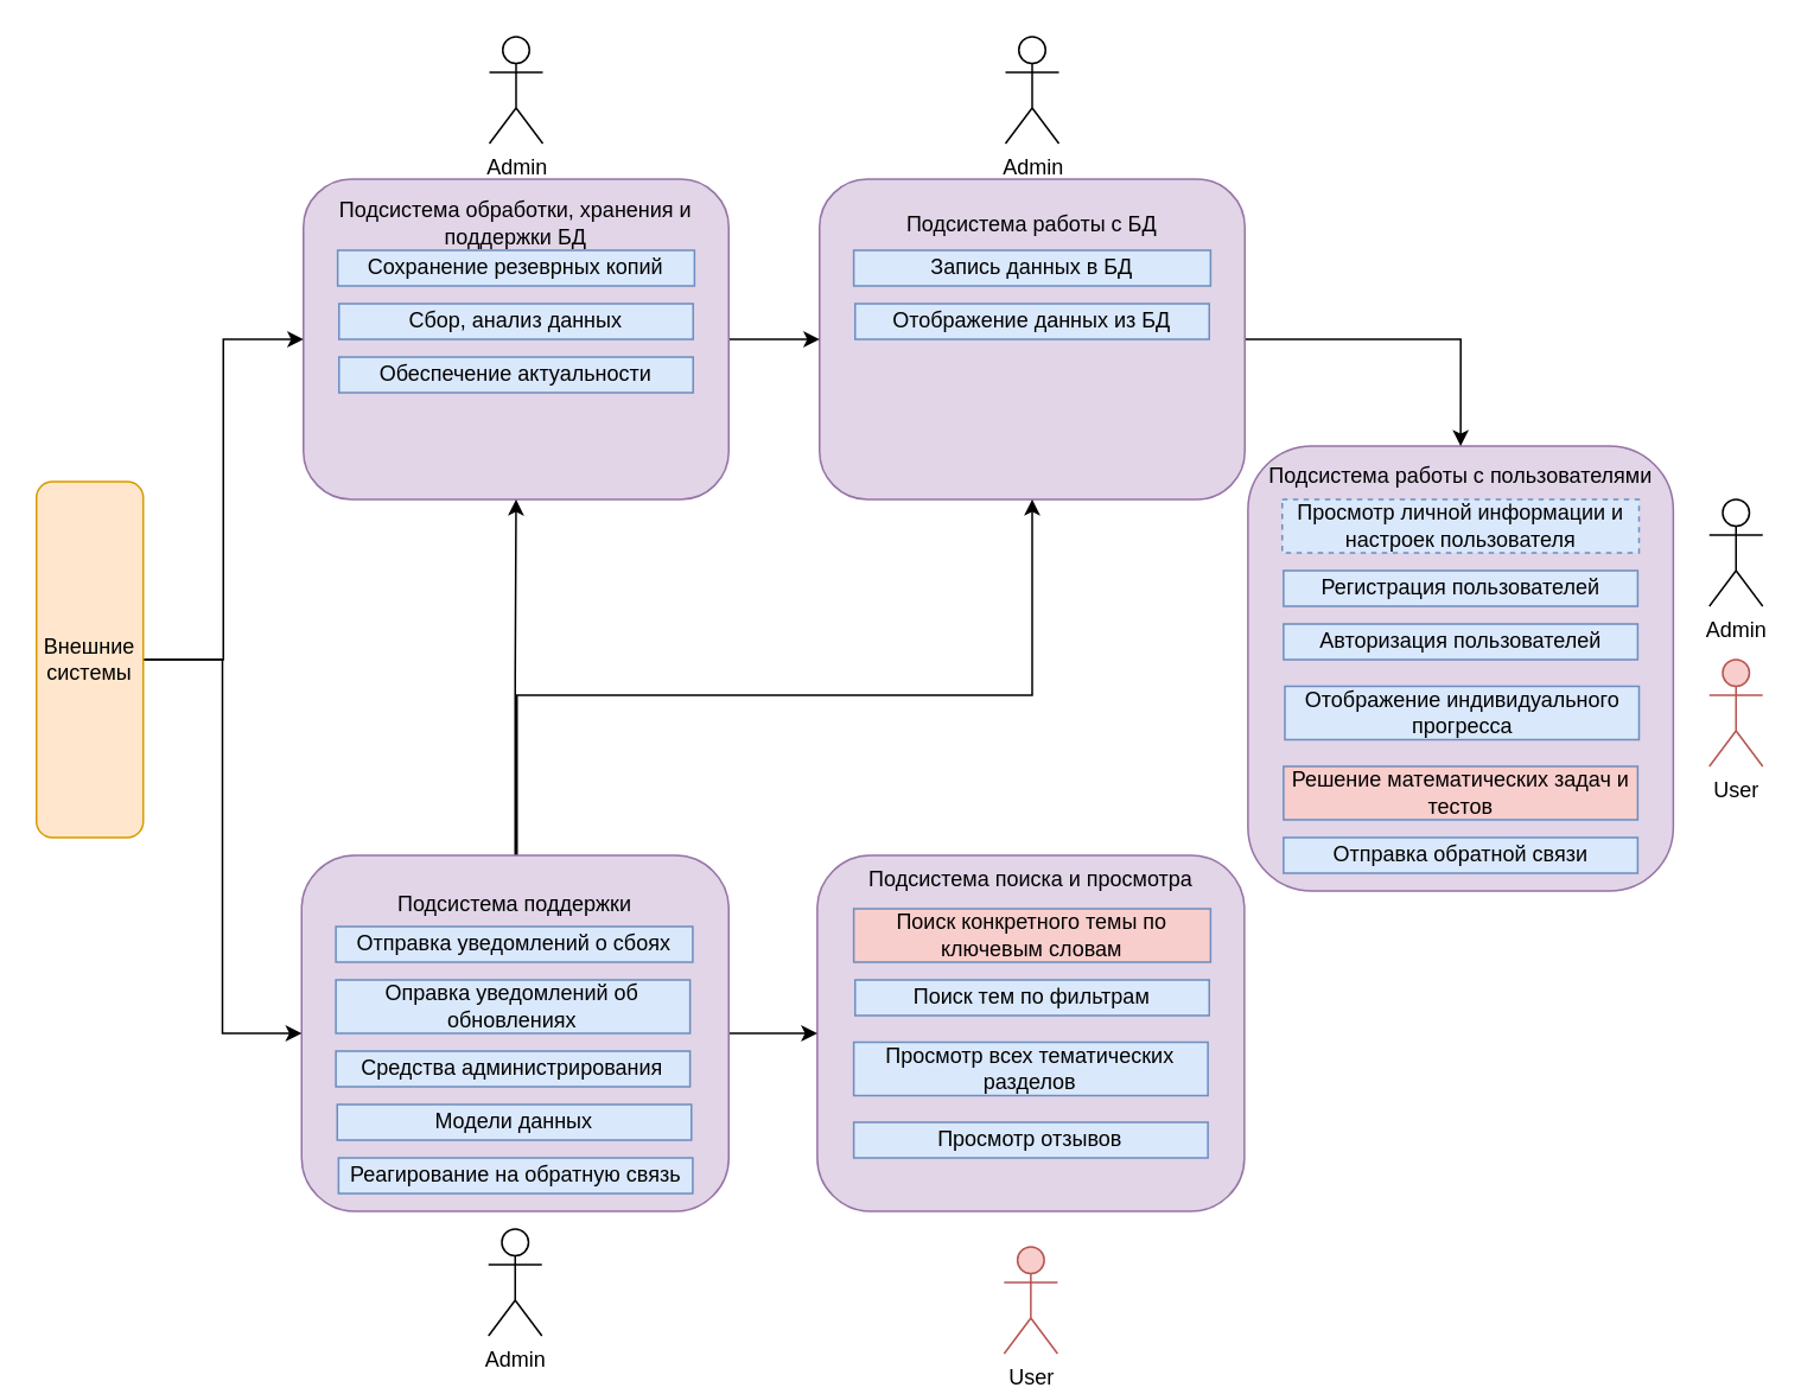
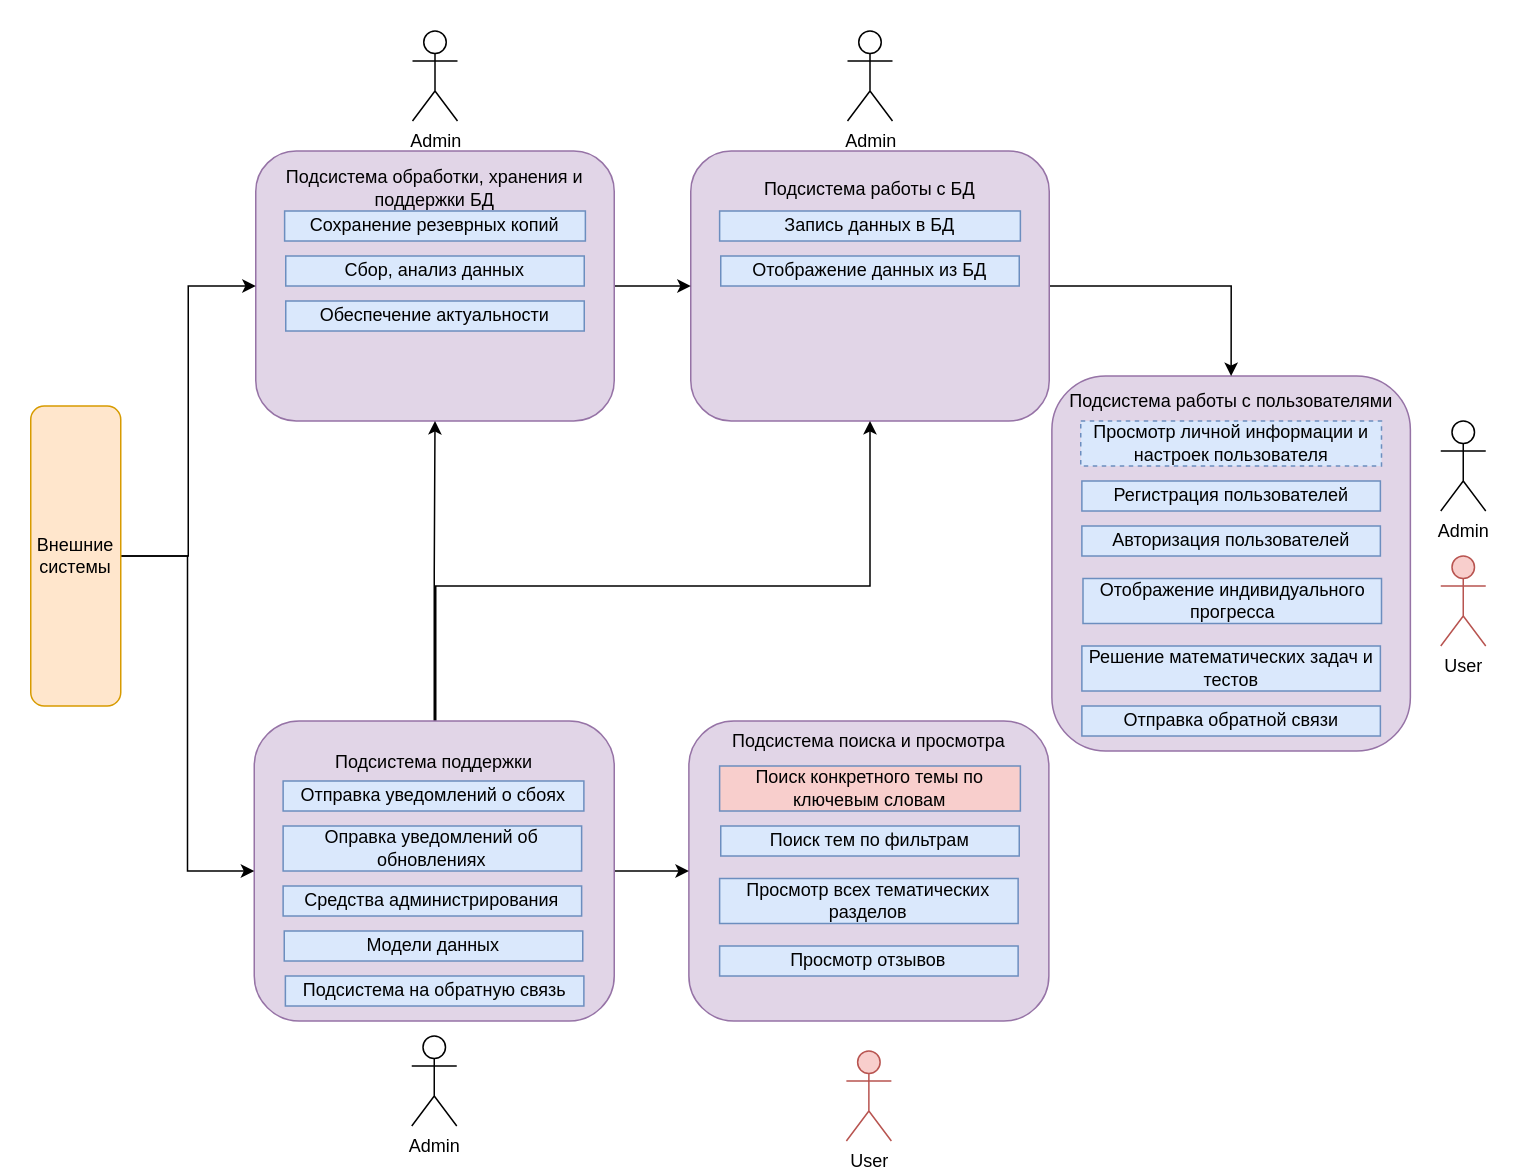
  <mxCell id="0" />
  <mxCell id="1" parent="0" />
  <mxCell id="2" value="Admin" style="shape=umlActor;verticalLabelPosition=bottom;verticalAlign=top;html=1;outlineConnect=0;" parent="1" vertex="1"><mxGeometry x="564.5" y="20" width="30" height="60" as="geometry" /></mxCell>
  <mxCell id="3" value="Подсистема работы с пользователями&lt;div&gt;&lt;br&gt;&lt;/div&gt;&lt;div&gt;&lt;br&gt;&lt;div&gt;&lt;br&gt;&lt;br&gt;&lt;br&gt;&lt;br&gt;&lt;br&gt;&lt;br&gt;&lt;br&gt;&lt;br&gt;&lt;br&gt;&lt;div&gt;&lt;br&gt;&lt;/div&gt;&lt;/div&gt;&lt;/div&gt;&lt;div&gt;&lt;br&gt;&lt;/div&gt;&lt;div&gt;&lt;br&gt;&lt;/div&gt;&lt;div&gt;&lt;br&gt;&lt;/div&gt;" style="rounded=1;whiteSpace=wrap;html=1;fillColor=#e1d5e7;strokeColor=#9673a6;" parent="1" vertex="1"><mxGeometry x="700.75" y="250" width="239" height="250" as="geometry" /></mxCell>
  <mxCell id="4" value="Просмотр личной информации и настроек пользователя" style="rounded=0;whiteSpace=wrap;html=1;fillColor=#dae8fc;strokeColor=#6c8ebf;dashed=1;" parent="1" vertex="1"><mxGeometry x="720" y="280" width="200.5" height="30" as="geometry" /></mxCell>
  <mxCell id="5" value="Регистрация пользователей" style="rounded=0;whiteSpace=wrap;html=1;fillColor=#dae8fc;strokeColor=#6c8ebf;" parent="1" vertex="1"><mxGeometry x="720.75" y="320" width="199" height="20" as="geometry" /></mxCell>
  <mxCell id="6" value="Авторизация пользователей" style="rounded=0;whiteSpace=wrap;html=1;fillColor=#dae8fc;strokeColor=#6c8ebf;" parent="1" vertex="1"><mxGeometry x="720.75" y="350" width="199" height="20" as="geometry" /></mxCell>
  <mxCell id="7" value="Отображение индивидуального прогресса" style="rounded=0;whiteSpace=wrap;html=1;fillColor=#dae8fc;strokeColor=#6c8ebf;" parent="1" vertex="1"><mxGeometry x="721.5" y="385" width="199" height="30" as="geometry" /></mxCell>
  <mxCell id="8" value="Admin" style="shape=umlActor;verticalLabelPosition=bottom;verticalAlign=top;html=1;outlineConnect=0;" parent="1" vertex="1"><mxGeometry x="960" y="280" width="30" height="60" as="geometry" /></mxCell>
  <mxCell id="9" value="User" style="shape=umlActor;verticalLabelPosition=bottom;verticalAlign=top;html=1;outlineConnect=0;fillColor=#f8cecc;strokeColor=#b85450;" parent="1" vertex="1"><mxGeometry x="960" y="370" width="30" height="60" as="geometry" /></mxCell>
  <mxCell id="10" value="Подсистема поиска и просмотра&lt;div&gt;&lt;br&gt;&lt;br&gt;&lt;br&gt;&lt;br&gt;&lt;br&gt;&lt;br&gt;&lt;br&gt;&lt;br&gt;&lt;br&gt;&lt;div&gt;&lt;br&gt;&lt;/div&gt;&lt;/div&gt;&lt;div&gt;&lt;br&gt;&lt;/div&gt;&lt;div&gt;&lt;br&gt;&lt;/div&gt;" style="rounded=1;whiteSpace=wrap;html=1;fillColor=#e1d5e7;strokeColor=#9673a6;" parent="1" vertex="1"><mxGeometry x="458.75" y="480" width="240" height="200" as="geometry" /></mxCell>
  <mxCell id="11" value="Поиск конкретного темы по ключевым словам" style="rounded=0;whiteSpace=wrap;html=1;fillColor=#f8cecc;strokeColor=#6c8ebf;" parent="1" vertex="1"><mxGeometry x="479.25" y="510" width="200.5" height="30" as="geometry" /></mxCell>
  <mxCell id="12" value="Поиск тем по фильтрам" style="rounded=0;whiteSpace=wrap;html=1;fillColor=#dae8fc;strokeColor=#6c8ebf;" parent="1" vertex="1"><mxGeometry x="480" y="550" width="199" height="20" as="geometry" /></mxCell>
  <mxCell id="13" value="Просмотр всех тематических разделов" style="rounded=0;whiteSpace=wrap;html=1;fillColor=#dae8fc;strokeColor=#6c8ebf;" parent="1" vertex="1"><mxGeometry x="479.25" y="585" width="199" height="30" as="geometry" /></mxCell>
  <mxCell id="14" style="edgeStyle=orthogonalEdgeStyle;rounded=0;orthogonalLoop=1;jettySize=auto;html=1;entryX=0.5;entryY=0;entryDx=0;entryDy=0;" parent="1" source="15" target="3" edge="1"><mxGeometry relative="1" as="geometry" /></mxCell>
  <mxCell id="15" value="Подсистема работы с БД&lt;br&gt;&lt;br&gt;&lt;br&gt;&lt;br&gt;&lt;br&gt;&lt;br&gt;&lt;br&gt;&lt;br&gt;&lt;br&gt;&lt;div&gt;&lt;br&gt;&lt;/div&gt;" style="rounded=1;whiteSpace=wrap;html=1;fillColor=#e1d5e7;strokeColor=#9673a6;" parent="1" vertex="1"><mxGeometry x="460" y="100" width="239" height="180" as="geometry" /></mxCell>
  <mxCell id="16" value="Запись данных в БД" style="rounded=0;whiteSpace=wrap;html=1;fillColor=#dae8fc;strokeColor=#6c8ebf;" parent="1" vertex="1"><mxGeometry x="479.25" y="140" width="200.5" height="20" as="geometry" /></mxCell>
  <mxCell id="17" value="Отображение данных из БД" style="rounded=0;whiteSpace=wrap;html=1;fillColor=#dae8fc;strokeColor=#6c8ebf;" parent="1" vertex="1"><mxGeometry x="480" y="170" width="199" height="20" as="geometry" /></mxCell>
  <mxCell id="18" value="User" style="shape=umlActor;verticalLabelPosition=bottom;verticalAlign=top;html=1;outlineConnect=0;fillColor=#f8cecc;strokeColor=#b85450;" parent="1" vertex="1"><mxGeometry x="563.75" y="700" width="30" height="60" as="geometry" /></mxCell>
  <mxCell id="19" value="Admin" style="shape=umlActor;verticalLabelPosition=bottom;verticalAlign=top;html=1;outlineConnect=0;" parent="1" vertex="1"><mxGeometry x="274.5" y="20" width="30" height="60" as="geometry" /></mxCell>
  <mxCell id="20" style="edgeStyle=orthogonalEdgeStyle;rounded=0;orthogonalLoop=1;jettySize=auto;html=1;entryX=0;entryY=0.5;entryDx=0;entryDy=0;" parent="1" source="21" target="15" edge="1"><mxGeometry relative="1" as="geometry" /></mxCell>
  <mxCell id="21" value="Подсистема обработки, хранения и поддержки БД&lt;br&gt;&lt;br&gt;&lt;br&gt;&lt;br&gt;&lt;br&gt;&lt;br&gt;&lt;br&gt;&lt;br&gt;&lt;br&gt;&lt;div&gt;&lt;br&gt;&lt;/div&gt;" style="rounded=1;whiteSpace=wrap;html=1;fillColor=#e1d5e7;strokeColor=#9673a6;" parent="1" vertex="1"><mxGeometry x="170" y="100" width="239" height="180" as="geometry" /></mxCell>
  <mxCell id="22" value="Сохранение резеврных копий" style="rounded=0;whiteSpace=wrap;html=1;fillColor=#dae8fc;strokeColor=#6c8ebf;" parent="1" vertex="1"><mxGeometry x="189.25" y="140" width="200.5" height="20" as="geometry" /></mxCell>
  <mxCell id="23" value="Сбор, анализ данных" style="rounded=0;whiteSpace=wrap;html=1;fillColor=#dae8fc;strokeColor=#6c8ebf;" parent="1" vertex="1"><mxGeometry x="190" y="170" width="199" height="20" as="geometry" /></mxCell>
  <mxCell id="24" value="Обеспечение актуальности" style="rounded=0;whiteSpace=wrap;html=1;fillColor=#dae8fc;strokeColor=#6c8ebf;" parent="1" vertex="1"><mxGeometry x="190" y="200" width="199" height="20" as="geometry" /></mxCell>
  <mxCell id="25" value="Admin" style="shape=umlActor;verticalLabelPosition=bottom;verticalAlign=top;html=1;outlineConnect=0;" parent="1" vertex="1"><mxGeometry x="274" y="690" width="30" height="60" as="geometry" /></mxCell>
  <mxCell id="26" style="edgeStyle=orthogonalEdgeStyle;rounded=0;orthogonalLoop=1;jettySize=auto;html=1;entryX=0.5;entryY=1;entryDx=0;entryDy=0;" parent="1" source="29" target="21" edge="1"><mxGeometry relative="1" as="geometry" /></mxCell>
  <mxCell id="27" style="edgeStyle=orthogonalEdgeStyle;rounded=0;orthogonalLoop=1;jettySize=auto;html=1;entryX=0.5;entryY=1;entryDx=0;entryDy=0;" parent="1" source="29" target="15" edge="1"><mxGeometry relative="1" as="geometry"><Array as="points"><mxPoint x="290" y="390" /><mxPoint x="580" y="390" /></Array></mxGeometry></mxCell>
  <mxCell id="28" style="edgeStyle=orthogonalEdgeStyle;rounded=0;orthogonalLoop=1;jettySize=auto;html=1;entryX=0;entryY=0.5;entryDx=0;entryDy=0;" parent="1" source="29" target="10" edge="1"><mxGeometry relative="1" as="geometry"><mxPoint x="450" y="535" as="targetPoint" /></mxGeometry></mxCell>
  <mxCell id="29" value="Подсистема поддержки&lt;div&gt;&lt;br&gt;&lt;br&gt;&lt;br&gt;&lt;br&gt;&lt;br&gt;&lt;br&gt;&lt;br&gt;&lt;br&gt;&lt;br&gt;&lt;div&gt;&lt;br&gt;&lt;/div&gt;&lt;/div&gt;" style="rounded=1;whiteSpace=wrap;html=1;fillColor=#e1d5e7;strokeColor=#9673a6;" parent="1" vertex="1"><mxGeometry x="169" y="480" width="240" height="200" as="geometry" /></mxCell>
  <mxCell id="30" value="Отправка уведомлений о сбоях" style="rounded=0;whiteSpace=wrap;html=1;fillColor=#dae8fc;strokeColor=#6c8ebf;" parent="1" vertex="1"><mxGeometry x="188.25" y="520" width="200.5" height="20" as="geometry" /></mxCell>
  <mxCell id="31" value="Средства администрирования" style="rounded=0;whiteSpace=wrap;html=1;fillColor=#dae8fc;strokeColor=#6c8ebf;" parent="1" vertex="1"><mxGeometry x="188.25" y="590" width="199" height="20" as="geometry" /></mxCell>
  <mxCell id="32" value="Модели данных" style="rounded=0;whiteSpace=wrap;html=1;fillColor=#dae8fc;strokeColor=#6c8ebf;" parent="1" vertex="1"><mxGeometry x="189" y="620" width="199" height="20" as="geometry" /></mxCell>
- <mxCell id="33" value="Реагирование на обратную связь" style="rounded=0;whiteSpace=wrap;html=1;fillColor=#dae8fc;strokeColor=#6c8ebf;" parent="1" vertex="1"><mxGeometry x="189.75" y="650" width="199" height="20" as="geometry" /></mxCell>
+ <mxCell id="33" value="Подсистема на обратную связь" style="rounded=0;whiteSpace=wrap;html=1;fillColor=#dae8fc;strokeColor=#6c8ebf;" parent="1" vertex="1"><mxGeometry x="189.75" y="650" width="199" height="20" as="geometry" /></mxCell>
  <mxCell id="34" style="edgeStyle=orthogonalEdgeStyle;rounded=0;orthogonalLoop=1;jettySize=auto;html=1;entryX=0;entryY=0.5;entryDx=0;entryDy=0;" parent="1" source="36" target="21" edge="1"><mxGeometry relative="1" as="geometry" /></mxCell>
  <mxCell id="35" style="edgeStyle=orthogonalEdgeStyle;rounded=0;orthogonalLoop=1;jettySize=auto;html=1;entryX=0;entryY=0.5;entryDx=0;entryDy=0;" parent="1" source="36" target="29" edge="1"><mxGeometry relative="1" as="geometry" /></mxCell>
  <mxCell id="36" value="Внешние системы" style="rounded=1;whiteSpace=wrap;html=1;fillColor=#ffe6cc;strokeColor=#d79b00;" parent="1" vertex="1"><mxGeometry x="20" y="270" width="60" height="200" as="geometry" /></mxCell>
  <mxCell id="37" value="Просмотр отзывов" style="rounded=0;whiteSpace=wrap;html=1;fillColor=#dae8fc;strokeColor=#6c8ebf;" parent="1" vertex="1"><mxGeometry x="479.25" y="630" width="199" height="20" as="geometry" /></mxCell>
- <mxCell id="38" value="Решение математических задач и тестов" style="rounded=0;whiteSpace=wrap;html=1;fillColor=#f8cecc;strokeColor=#6c8ebf;" parent="1" vertex="1"><mxGeometry x="720.75" y="430" width="199" height="30" as="geometry" /></mxCell>
+ <mxCell id="38" value="Решение математических задач и тестов" style="rounded=0;whiteSpace=wrap;html=1;fillColor=#dae8fc;strokeColor=#6c8ebf;" parent="1" vertex="1"><mxGeometry x="720.75" y="430" width="199" height="30" as="geometry" /></mxCell>
  <mxCell id="39" value="Отправка обратной связи" style="rounded=0;whiteSpace=wrap;html=1;fillColor=#dae8fc;strokeColor=#6c8ebf;" parent="1" vertex="1"><mxGeometry x="720.75" y="470" width="199" height="20" as="geometry" /></mxCell>
  <mxCell id="40" value="Оправка уведомлений об обновлениях" style="rounded=0;whiteSpace=wrap;html=1;fillColor=#dae8fc;strokeColor=#6c8ebf;" vertex="1" parent="1"><mxGeometry x="188.25" y="550" width="199" height="30" as="geometry" /></mxCell>
